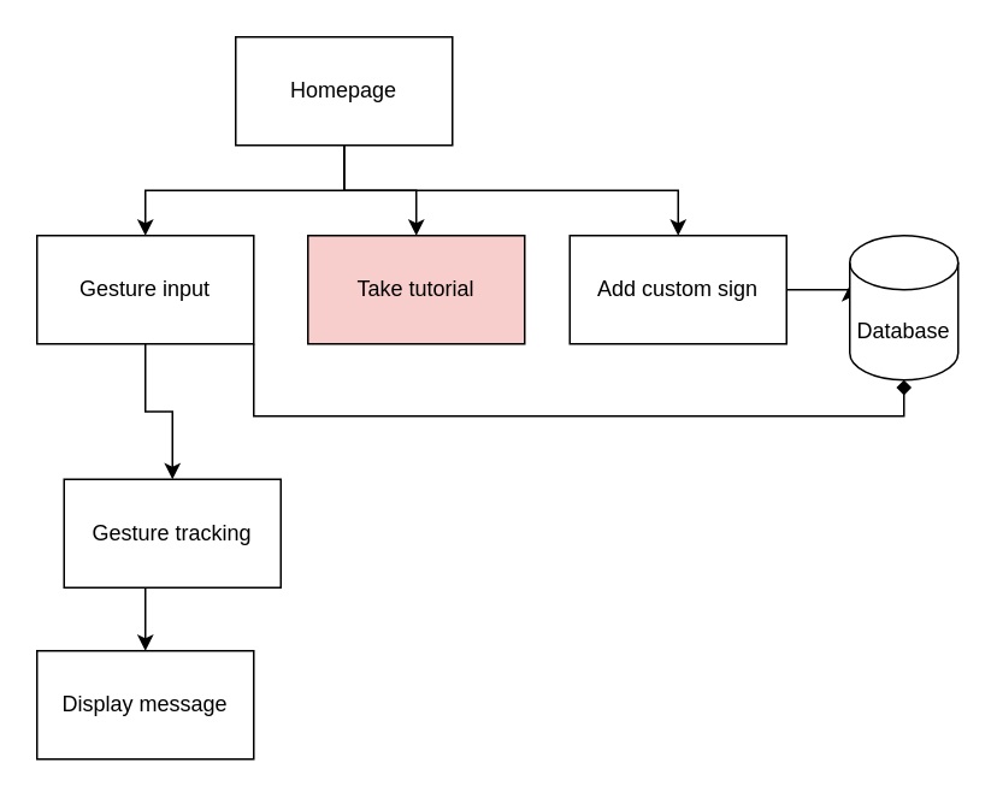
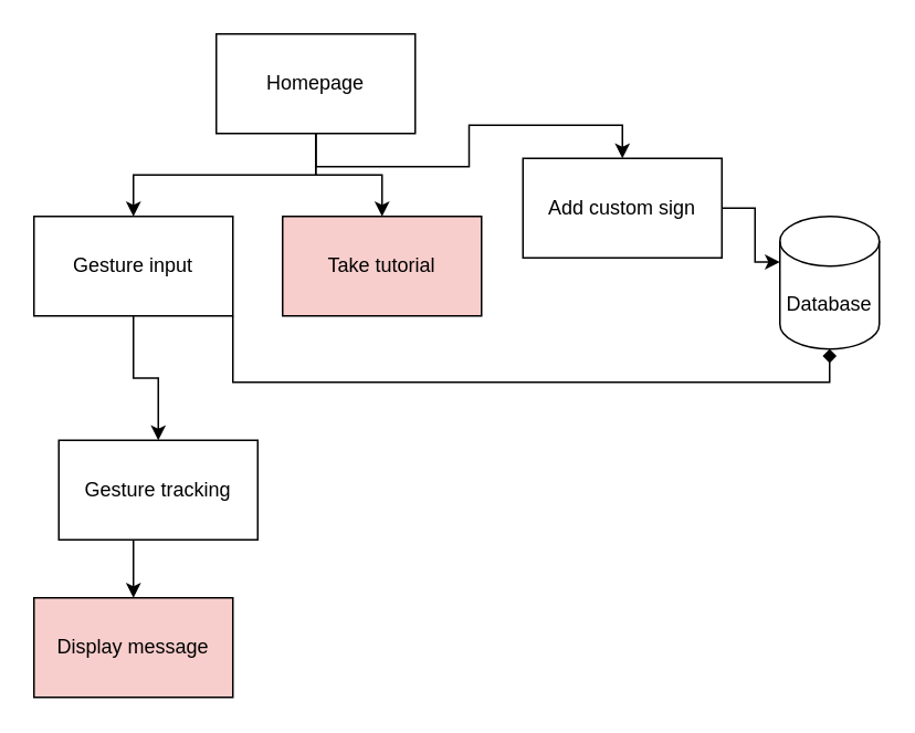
  <mxCell id="0" />
  <mxCell id="1" parent="0" />
  <mxCell id="2" style="edgeStyle=orthogonalEdgeStyle;rounded=0;orthogonalLoop=1;jettySize=auto;html=1;exitX=0.5;exitY=1;exitDx=0;exitDy=0;entryX=0.5;entryY=0;entryDx=0;entryDy=0;" parent="1" source="5" target="8" edge="1"><mxGeometry relative="1" as="geometry" /></mxCell>
  <mxCell id="3" style="edgeStyle=orthogonalEdgeStyle;rounded=0;orthogonalLoop=1;jettySize=auto;html=1;exitX=0.5;exitY=1;exitDx=0;exitDy=0;entryX=0.5;entryY=0;entryDx=0;entryDy=0;" parent="1" source="5" target="9" edge="1"><mxGeometry relative="1" as="geometry" /></mxCell>
  <mxCell id="4" style="edgeStyle=orthogonalEdgeStyle;rounded=0;orthogonalLoop=1;jettySize=auto;html=1;exitX=0.5;exitY=1;exitDx=0;exitDy=0;entryX=0.5;entryY=0;entryDx=0;entryDy=0;" parent="1" source="5" target="11" edge="1"><mxGeometry relative="1" as="geometry" /></mxCell>
  <mxCell id="5" value="Homepage" style="rounded=0;whiteSpace=wrap;html=1;" parent="1" vertex="1"><mxGeometry x="130" y="20" width="120" height="60" as="geometry" /></mxCell>
  <mxCell id="6" style="edgeStyle=orthogonalEdgeStyle;rounded=0;orthogonalLoop=1;jettySize=auto;html=1;exitX=0.5;exitY=1;exitDx=0;exitDy=0;entryX=0.5;entryY=0;entryDx=0;entryDy=0;" parent="1" source="8" target="14" edge="1"><mxGeometry relative="1" as="geometry" /></mxCell>
  <mxCell id="7" style="edgeStyle=orthogonalEdgeStyle;rounded=0;orthogonalLoop=1;jettySize=auto;html=1;exitX=1;exitY=1;exitDx=0;exitDy=0;entryX=0.5;entryY=1;entryDx=0;entryDy=0;entryPerimeter=0;endArrow=diamond;" parent="1" source="8" target="12" edge="1"><mxGeometry relative="1" as="geometry" /></mxCell>
  <mxCell id="8" value="Gesture input" style="rounded=0;whiteSpace=wrap;html=1;" parent="1" vertex="1"><mxGeometry x="20" y="130" width="120" height="60" as="geometry" /></mxCell>
  <mxCell id="9" value="Take tutorial" style="rounded=0;whiteSpace=wrap;html=1;fillColor=#f8cecc;" parent="1" vertex="1"><mxGeometry x="170" y="130" width="120" height="60" as="geometry" /></mxCell>
  <mxCell id="10" style="edgeStyle=orthogonalEdgeStyle;rounded=0;orthogonalLoop=1;jettySize=auto;html=1;exitX=1;exitY=0.5;exitDx=0;exitDy=0;entryX=0;entryY=0;entryDx=0;entryDy=27.5;entryPerimeter=0;" parent="1" source="11" target="12" edge="1"><mxGeometry relative="1" as="geometry" /></mxCell>
- <mxCell id="11" value="Add custom sign" style="rounded=0;whiteSpace=wrap;html=1;" parent="1" vertex="1"><mxGeometry x="315" y="130" width="120" height="60" as="geometry" /></mxCell>
+ <mxCell id="11" value="Add custom sign" style="rounded=0;whiteSpace=wrap;html=1;" parent="1" vertex="1"><mxGeometry x="315" y="95" width="120" height="60" as="geometry" /></mxCell>
  <mxCell id="12" value="Database" style="shape=cylinder3;whiteSpace=wrap;html=1;boundedLbl=1;backgroundOutline=1;size=15;" parent="1" vertex="1"><mxGeometry x="470" y="130" width="60" height="80" as="geometry" /></mxCell>
  <mxCell id="13" style="edgeStyle=orthogonalEdgeStyle;rounded=0;orthogonalLoop=1;jettySize=auto;html=1;exitX=0.5;exitY=1;exitDx=0;exitDy=0;entryX=0.5;entryY=0;entryDx=0;entryDy=0;" parent="1" source="14" target="15" edge="1"><mxGeometry relative="1" as="geometry" /></mxCell>
  <mxCell id="14" value="Gesture tracking" style="rounded=0;whiteSpace=wrap;html=1;" parent="1" vertex="1"><mxGeometry x="35" y="265" width="120" height="60" as="geometry" /></mxCell>
- <mxCell id="15" value="Display message" style="rounded=0;whiteSpace=wrap;html=1;" parent="1" vertex="1"><mxGeometry x="20" y="360" width="120" height="60" as="geometry" /></mxCell>
+ <mxCell id="15" value="Display message" style="rounded=0;whiteSpace=wrap;html=1;fillColor=#f8cecc;" parent="1" vertex="1"><mxGeometry x="20" y="360" width="120" height="60" as="geometry" /></mxCell>
